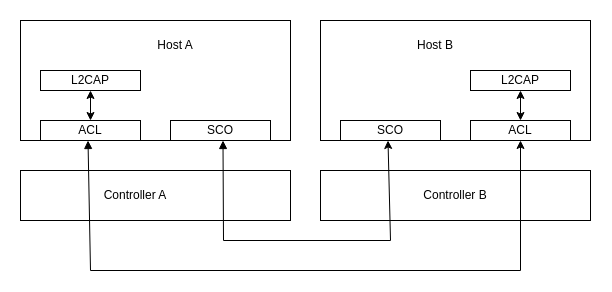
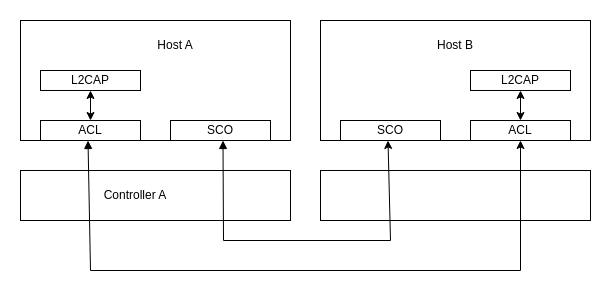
  <mxCell id="0" />
  <mxCell id="1" parent="0" />
  <mxCell id="2" value="" style="rounded=0;whiteSpace=wrap;html=1;fillColor=none;" parent="1" vertex="1"><mxGeometry x="20" y="170" width="270" height="50" as="geometry" /></mxCell>
  <mxCell id="3" value="Controller A" style="text;html=1;strokeColor=none;fillColor=none;align=center;verticalAlign=middle;whiteSpace=wrap;rounded=0;" parent="1" vertex="1"><mxGeometry x="90" y="180" width="90" height="30" as="geometry" /></mxCell>
  <mxCell id="4" value="" style="rounded=0;whiteSpace=wrap;html=1;fillColor=none;" parent="1" vertex="1"><mxGeometry x="320" y="170" width="270" height="50" as="geometry" /></mxCell>
- <mxCell id="5" value="Controller B" style="text;html=1;strokeColor=none;fillColor=none;align=center;verticalAlign=middle;whiteSpace=wrap;rounded=0;" parent="1" vertex="1"><mxGeometry x="410" y="180" width="90" height="30" as="geometry" /></mxCell>
  <mxCell id="6" value="" style="endArrow=classic;html=1;rounded=0;exitX=0.75;exitY=1;exitDx=0;exitDy=0;entryX=0.25;entryY=1;entryDx=0;entryDy=0;startArrow=block;" parent="1" source="8" target="9" edge="1"><mxGeometry relative="1" as="geometry"><mxPoint x="220" y="330" as="sourcePoint" /><mxPoint x="390" y="330" as="targetPoint" /><Array as="points"><mxPoint x="223" y="240" /><mxPoint x="390" y="240" /></Array></mxGeometry></mxCell>
  <mxCell id="7" value="" style="endArrow=classic;html=1;rounded=0;exitX=0.25;exitY=1;exitDx=0;exitDy=0;entryX=0.5;entryY=1;entryDx=0;entryDy=0;startArrow=block;" parent="1" source="8" target="15" edge="1"><mxGeometry relative="1" as="geometry"><mxPoint x="90" y="330" as="sourcePoint" /><mxPoint x="520" y="330" as="targetPoint" /><Array as="points"><mxPoint x="90" y="270" /><mxPoint x="520" y="270" /></Array></mxGeometry></mxCell>
  <mxCell id="8" value="" style="rounded=0;whiteSpace=wrap;html=1;fillColor=none;" parent="1" vertex="1"><mxGeometry x="20" y="20" width="270" height="120" as="geometry" /></mxCell>
  <mxCell id="9" value="" style="rounded=0;whiteSpace=wrap;html=1;fillColor=none;" parent="1" vertex="1"><mxGeometry x="320" y="20" width="270" height="120" as="geometry" /></mxCell>
  <mxCell id="10" value="Host A" style="text;html=1;strokeColor=none;fillColor=none;align=center;verticalAlign=middle;whiteSpace=wrap;rounded=0;" parent="1" vertex="1"><mxGeometry x="130" y="30" width="90" height="30" as="geometry" /></mxCell>
- <mxCell id="11" value="Host B" style="text;html=1;strokeColor=none;fillColor=none;align=center;verticalAlign=middle;whiteSpace=wrap;rounded=0;" parent="1" vertex="1"><mxGeometry x="390" y="30" width="90" height="30" as="geometry" /></mxCell>
+ <mxCell id="11" value="Host B" style="text;html=1;strokeColor=none;fillColor=none;align=center;verticalAlign=middle;whiteSpace=wrap;rounded=0;" parent="1" vertex="1"><mxGeometry x="410" y="30" width="90" height="30" as="geometry" /></mxCell>
  <mxCell id="12" value="" style="edgeStyle=orthogonalEdgeStyle;rounded=0;orthogonalLoop=1;jettySize=auto;html=1;startArrow=classic;startFill=1;" edge="1" parent="1" source="13" target="17"><mxGeometry relative="1" as="geometry" /></mxCell>
  <mxCell id="13" value="ACL" style="rounded=0;whiteSpace=wrap;html=1;fillColor=none;" vertex="1" parent="1"><mxGeometry x="40" y="120" width="100" height="20" as="geometry" /></mxCell>
  <mxCell id="14" value="SCO" style="rounded=0;whiteSpace=wrap;html=1;fillColor=none;" vertex="1" parent="1"><mxGeometry x="170" y="120" width="100" height="20" as="geometry" /></mxCell>
  <mxCell id="15" value="ACL" style="rounded=0;whiteSpace=wrap;html=1;fillColor=none;" vertex="1" parent="1"><mxGeometry x="470" y="120" width="100" height="20" as="geometry" /></mxCell>
  <mxCell id="16" value="SCO" style="rounded=0;whiteSpace=wrap;html=1;fillColor=none;" vertex="1" parent="1"><mxGeometry x="340" y="120" width="100" height="20" as="geometry" /></mxCell>
  <mxCell id="17" value="L2CAP" style="rounded=0;whiteSpace=wrap;html=1;fillColor=none;" vertex="1" parent="1"><mxGeometry x="40" y="70" width="100" height="20" as="geometry" /></mxCell>
  <mxCell id="18" value="" style="edgeStyle=orthogonalEdgeStyle;rounded=0;orthogonalLoop=1;jettySize=auto;html=1;startArrow=classic;startFill=1;" edge="1" parent="1" source="19" target="15"><mxGeometry relative="1" as="geometry" /></mxCell>
  <mxCell id="19" value="L2CAP" style="rounded=0;whiteSpace=wrap;html=1;fillColor=none;" vertex="1" parent="1"><mxGeometry x="470" y="70" width="100" height="20" as="geometry" /></mxCell>
